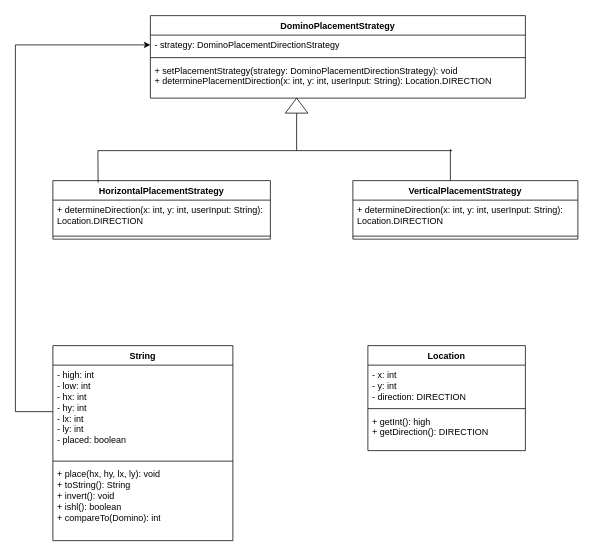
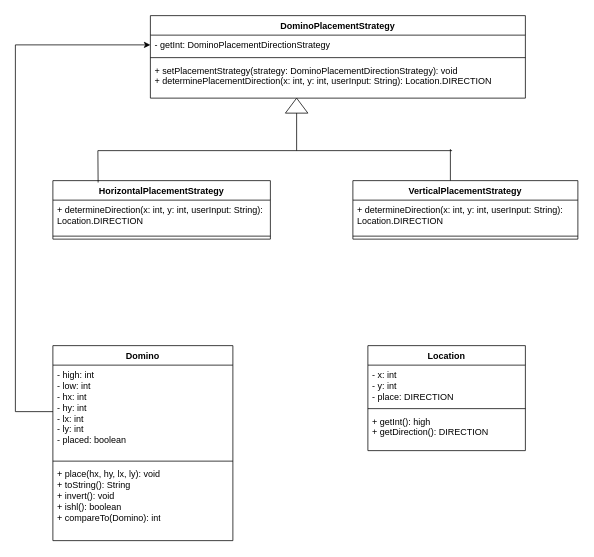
  <mxCell id="0" />
  <mxCell id="1" parent="0" />
  <mxCell id="2" value="Location" style="swimlane;fontStyle=1;align=center;verticalAlign=top;childLayout=stackLayout;horizontal=1;startSize=26;horizontalStack=0;resizeParent=1;resizeParentMax=0;resizeLast=0;collapsible=1;marginBottom=0;whiteSpace=wrap;html=1;" vertex="1" parent="1"><mxGeometry x="490" y="460" width="210" height="140" as="geometry" /></mxCell>
- <mxCell id="3" value="- x: int&lt;br&gt;- y: int&lt;br&gt;- direction: DIRECTION" style="text;strokeColor=none;fillColor=none;align=left;verticalAlign=top;spacingLeft=4;spacingRight=4;overflow=hidden;rotatable=0;points=[[0,0.5],[1,0.5]];portConstraint=eastwest;whiteSpace=wrap;html=1;" vertex="1" parent="2"><mxGeometry y="26" width="210" height="54" as="geometry" /></mxCell>
+ <mxCell id="3" value="- x: int&lt;br&gt;- y: int&lt;br&gt;- place: DIRECTION" style="text;strokeColor=none;fillColor=none;align=left;verticalAlign=top;spacingLeft=4;spacingRight=4;overflow=hidden;rotatable=0;points=[[0,0.5],[1,0.5]];portConstraint=eastwest;whiteSpace=wrap;html=1;" vertex="1" parent="2"><mxGeometry y="26" width="210" height="54" as="geometry" /></mxCell>
  <mxCell id="4" value="" style="line;strokeWidth=1;fillColor=none;align=left;verticalAlign=middle;spacingTop=-1;spacingLeft=3;spacingRight=3;rotatable=0;labelPosition=right;points=[];portConstraint=eastwest;strokeColor=inherit;" vertex="1" parent="2"><mxGeometry y="80" width="210" height="8" as="geometry" /></mxCell>
  <mxCell id="5" value="+ getInt(): high&lt;br&gt;+ getDirection(): DIRECTION" style="text;strokeColor=none;fillColor=none;align=left;verticalAlign=top;spacingLeft=4;spacingRight=4;overflow=hidden;rotatable=0;points=[[0,0.5],[1,0.5]];portConstraint=eastwest;whiteSpace=wrap;html=1;" vertex="1" parent="2"><mxGeometry y="88" width="210" height="52" as="geometry" /></mxCell>
  <mxCell id="6" value="HorizontalPlacementStrategy" style="swimlane;fontStyle=1;align=center;verticalAlign=top;childLayout=stackLayout;horizontal=1;startSize=26;horizontalStack=0;resizeParent=1;resizeParentMax=0;resizeLast=0;collapsible=1;marginBottom=0;whiteSpace=wrap;html=1;" vertex="1" parent="1"><mxGeometry x="70" y="240" width="290" height="78" as="geometry" /></mxCell>
  <mxCell id="7" value="+ determineDirection(x: int,&amp;nbsp;y: int, userInput: String):&lt;br&gt; Location.DIRECTION" style="text;strokeColor=none;fillColor=none;align=left;verticalAlign=top;spacingLeft=4;spacingRight=4;overflow=hidden;rotatable=0;points=[[0,0.5],[1,0.5]];portConstraint=eastwest;whiteSpace=wrap;html=1;" vertex="1" parent="6"><mxGeometry y="26" width="290" height="44" as="geometry" /></mxCell>
  <mxCell id="8" value="" style="line;strokeWidth=1;fillColor=none;align=left;verticalAlign=middle;spacingTop=-1;spacingLeft=3;spacingRight=3;rotatable=0;labelPosition=right;points=[];portConstraint=eastwest;strokeColor=inherit;" vertex="1" parent="6"><mxGeometry y="70" width="290" height="8" as="geometry" /></mxCell>
  <mxCell id="9" value="VerticalPlacementStrategy" style="swimlane;fontStyle=1;align=center;verticalAlign=top;childLayout=stackLayout;horizontal=1;startSize=26;horizontalStack=0;resizeParent=1;resizeParentMax=0;resizeLast=0;collapsible=1;marginBottom=0;whiteSpace=wrap;html=1;" vertex="1" parent="1"><mxGeometry x="470" y="240" width="300" height="78" as="geometry" /></mxCell>
  <mxCell id="10" value="+ determineDirection(x: int,&amp;nbsp;y: int, userInput: String):&lt;br style=&quot;border-color: var(--border-color);&quot;&gt;Location.DIRECTION" style="text;strokeColor=none;fillColor=none;align=left;verticalAlign=top;spacingLeft=4;spacingRight=4;overflow=hidden;rotatable=0;points=[[0,0.5],[1,0.5]];portConstraint=eastwest;whiteSpace=wrap;html=1;" vertex="1" parent="9"><mxGeometry y="26" width="300" height="44" as="geometry" /></mxCell>
  <mxCell id="11" value="" style="line;strokeWidth=1;fillColor=none;align=left;verticalAlign=middle;spacingTop=-1;spacingLeft=3;spacingRight=3;rotatable=0;labelPosition=right;points=[];portConstraint=eastwest;strokeColor=inherit;" vertex="1" parent="9"><mxGeometry y="70" width="300" height="8" as="geometry" /></mxCell>
  <mxCell id="12" value="DominoPlacementStrategy" style="swimlane;fontStyle=1;align=center;verticalAlign=top;childLayout=stackLayout;horizontal=1;startSize=26;horizontalStack=0;resizeParent=1;resizeParentMax=0;resizeLast=0;collapsible=1;marginBottom=0;whiteSpace=wrap;html=1;" vertex="1" parent="1"><mxGeometry x="200" y="20" width="500" height="110" as="geometry" /></mxCell>
- <mxCell id="13" value="- strategy: DominoPlacementDirectionStrategy" style="text;strokeColor=none;fillColor=none;align=left;verticalAlign=top;spacingLeft=4;spacingRight=4;overflow=hidden;rotatable=0;points=[[0,0.5],[1,0.5]];portConstraint=eastwest;whiteSpace=wrap;html=1;" vertex="1" parent="12"><mxGeometry y="26" width="500" height="26" as="geometry" /></mxCell>
+ <mxCell id="13" value="- getInt: DominoPlacementDirectionStrategy" style="text;strokeColor=none;fillColor=none;align=left;verticalAlign=top;spacingLeft=4;spacingRight=4;overflow=hidden;rotatable=0;points=[[0,0.5],[1,0.5]];portConstraint=eastwest;whiteSpace=wrap;html=1;" vertex="1" parent="12"><mxGeometry y="26" width="500" height="26" as="geometry" /></mxCell>
  <mxCell id="14" value="" style="line;strokeWidth=1;fillColor=none;align=left;verticalAlign=middle;spacingTop=-1;spacingLeft=3;spacingRight=3;rotatable=0;labelPosition=right;points=[];portConstraint=eastwest;strokeColor=inherit;" vertex="1" parent="12"><mxGeometry y="52" width="500" height="8" as="geometry" /></mxCell>
  <mxCell id="15" value="+ setPlacementStrategy(strategy: DominoPlacementDirectionStrategy): void&lt;br&gt;+ determinePlacementDirection(x: int, y: int, userInput: String): Location.DIRECTION" style="text;strokeColor=none;fillColor=none;align=left;verticalAlign=top;spacingLeft=4;spacingRight=4;overflow=hidden;rotatable=0;points=[[0,0.5],[1,0.5]];portConstraint=eastwest;whiteSpace=wrap;html=1;" vertex="1" parent="12"><mxGeometry y="60" width="500" height="50" as="geometry" /></mxCell>
- <mxCell id="16" value="String" style="swimlane;fontStyle=1;align=center;verticalAlign=top;childLayout=stackLayout;horizontal=1;startSize=26;horizontalStack=0;resizeParent=1;resizeParentMax=0;resizeLast=0;collapsible=1;marginBottom=0;whiteSpace=wrap;html=1;" vertex="1" parent="1"><mxGeometry x="70" y="460" width="240" height="260" as="geometry" /></mxCell>
+ <mxCell id="16" value="Domino" style="swimlane;fontStyle=1;align=center;verticalAlign=top;childLayout=stackLayout;horizontal=1;startSize=26;horizontalStack=0;resizeParent=1;resizeParentMax=0;resizeLast=0;collapsible=1;marginBottom=0;whiteSpace=wrap;html=1;" vertex="1" parent="1"><mxGeometry x="70" y="460" width="240" height="260" as="geometry" /></mxCell>
  <mxCell id="17" value="- high: int&lt;br&gt;- low: int&lt;br&gt;- hx: int&lt;br&gt;- hy: int&lt;br&gt;- lx: int&lt;br&gt;- ly: int&lt;br&gt;- placed: boolean" style="text;strokeColor=none;fillColor=none;align=left;verticalAlign=top;spacingLeft=4;spacingRight=4;overflow=hidden;rotatable=0;points=[[0,0.5],[1,0.5]];portConstraint=eastwest;whiteSpace=wrap;html=1;" vertex="1" parent="16"><mxGeometry y="26" width="240" height="124" as="geometry" /></mxCell>
  <mxCell id="18" value="" style="line;strokeWidth=1;fillColor=none;align=left;verticalAlign=middle;spacingTop=-1;spacingLeft=3;spacingRight=3;rotatable=0;labelPosition=right;points=[];portConstraint=eastwest;strokeColor=inherit;" vertex="1" parent="16"><mxGeometry y="150" width="240" height="8" as="geometry" /></mxCell>
  <mxCell id="19" value="+ place(hx, hy, lx, ly): void&lt;br&gt;+ toString(): String&lt;br&gt;+ invert(): void&lt;br&gt;+ ishl(): boolean&lt;br&gt;+ compareTo(Domino): int" style="text;strokeColor=none;fillColor=none;align=left;verticalAlign=top;spacingLeft=4;spacingRight=4;overflow=hidden;rotatable=0;points=[[0,0.5],[1,0.5]];portConstraint=eastwest;whiteSpace=wrap;html=1;" vertex="1" parent="16"><mxGeometry y="158" width="240" height="102" as="geometry" /></mxCell>
  <mxCell id="20" value="" style="triangle;whiteSpace=wrap;html=1;rotation=-90;" vertex="1" parent="1"><mxGeometry x="385" y="125" width="20" height="30" as="geometry" /></mxCell>
  <mxCell id="21" value="" style="endArrow=none;html=1;rounded=0;" edge="1" parent="1"><mxGeometry width="50" height="50" relative="1" as="geometry"><mxPoint x="130" y="200" as="sourcePoint" /><mxPoint x="602.286" y="200" as="targetPoint" /></mxGeometry></mxCell>
  <mxCell id="22" value="" style="endArrow=none;html=1;rounded=0;entryX=0;entryY=0.5;entryDx=0;entryDy=0;" edge="1" parent="1" target="20"><mxGeometry width="50" height="50" relative="1" as="geometry"><mxPoint x="395" y="200" as="sourcePoint" /><mxPoint x="460" y="250" as="targetPoint" /></mxGeometry></mxCell>
  <mxCell id="23" value="" style="endArrow=none;html=1;rounded=0;exitX=0.208;exitY=0.032;exitDx=0;exitDy=0;exitPerimeter=0;" edge="1" parent="1" source="6"><mxGeometry width="50" height="50" relative="1" as="geometry"><mxPoint x="170" y="240" as="sourcePoint" /><mxPoint x="130" y="200" as="targetPoint" /></mxGeometry></mxCell>
  <mxCell id="24" value="" style="endArrow=none;html=1;rounded=0;exitX=0.208;exitY=0.032;exitDx=0;exitDy=0;exitPerimeter=0;" edge="1" parent="1"><mxGeometry width="50" height="50" relative="1" as="geometry"><mxPoint x="600" y="240" as="sourcePoint" /><mxPoint x="600" y="198" as="targetPoint" /></mxGeometry></mxCell>
  <mxCell id="25" style="edgeStyle=orthogonalEdgeStyle;rounded=0;orthogonalLoop=1;jettySize=auto;html=1;entryX=0;entryY=0.5;entryDx=0;entryDy=0;" edge="1" parent="1" source="17" target="13"><mxGeometry relative="1" as="geometry"><Array as="points"><mxPoint x="20" y="548" /><mxPoint x="20" y="59" /></Array></mxGeometry></mxCell>
